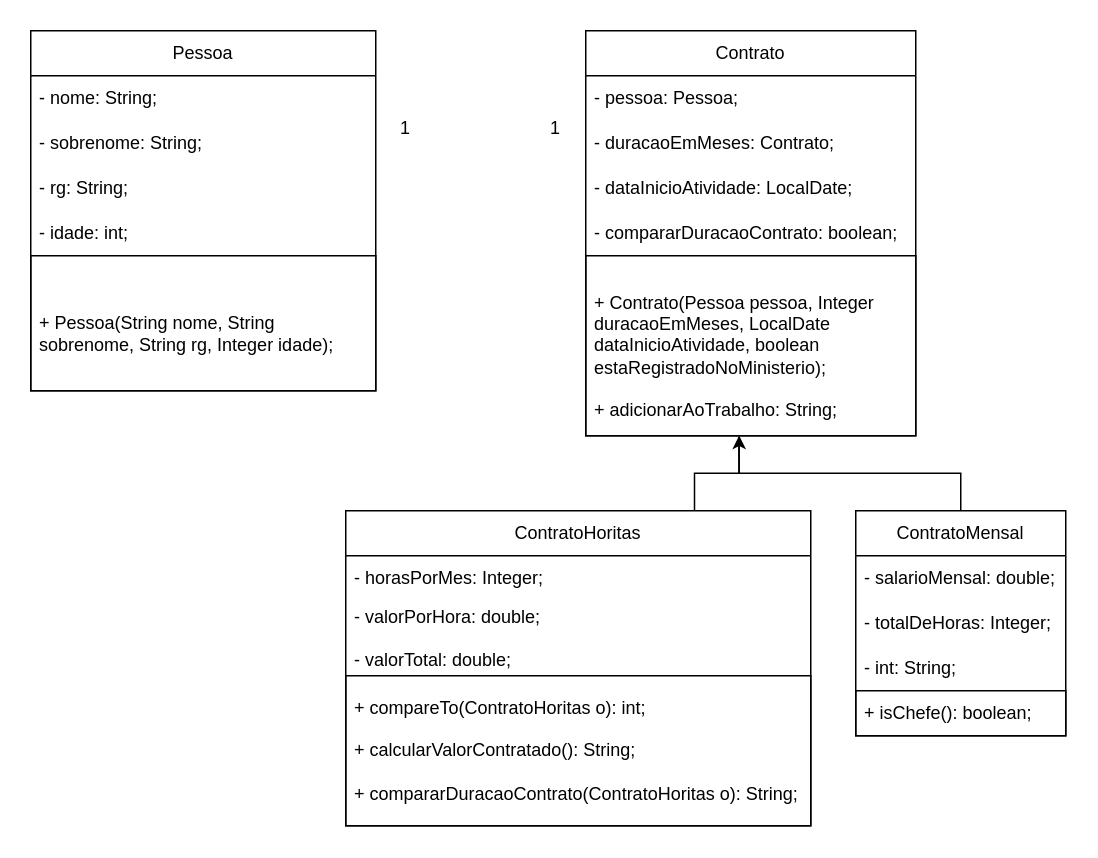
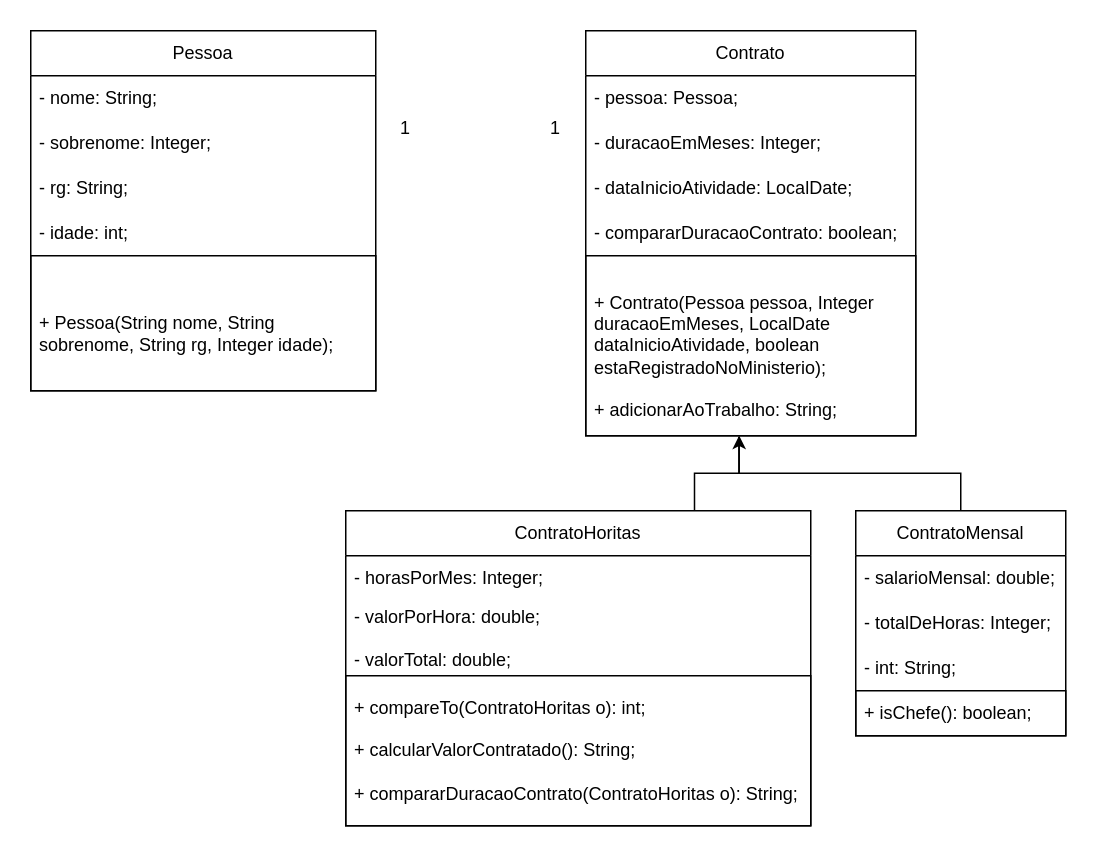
  <mxCell id="0" />
  <mxCell id="1" parent="0" />
  <mxCell id="2" value="Pessoa" style="swimlane;fontStyle=0;childLayout=stackLayout;horizontal=1;startSize=30;horizontalStack=0;resizeParent=1;resizeParentMax=0;resizeLast=0;collapsible=1;marginBottom=0;whiteSpace=wrap;html=1;" vertex="1" parent="1"><mxGeometry x="20" y="20" width="230" height="240" as="geometry" /></mxCell>
  <mxCell id="3" value="- nome: String;" style="text;strokeColor=none;fillColor=none;align=left;verticalAlign=middle;spacingLeft=4;spacingRight=4;overflow=hidden;points=[[0,0.5],[1,0.5]];portConstraint=eastwest;rotatable=0;whiteSpace=wrap;html=1;" vertex="1" parent="2"><mxGeometry y="30" width="230" height="30" as="geometry" /></mxCell>
- <mxCell id="4" value="- sobrenome: String;" style="text;strokeColor=none;fillColor=none;align=left;verticalAlign=middle;spacingLeft=4;spacingRight=4;overflow=hidden;points=[[0,0.5],[1,0.5]];portConstraint=eastwest;rotatable=0;whiteSpace=wrap;html=1;" vertex="1" parent="2"><mxGeometry y="60" width="230" height="30" as="geometry" /></mxCell>
+ <mxCell id="4" value="- sobrenome: Integer;" style="text;strokeColor=none;fillColor=none;align=left;verticalAlign=middle;spacingLeft=4;spacingRight=4;overflow=hidden;points=[[0,0.5],[1,0.5]];portConstraint=eastwest;rotatable=0;whiteSpace=wrap;html=1;" vertex="1" parent="2"><mxGeometry y="60" width="230" height="30" as="geometry" /></mxCell>
  <mxCell id="5" value="- rg: String;" style="text;strokeColor=none;fillColor=none;align=left;verticalAlign=middle;spacingLeft=4;spacingRight=4;overflow=hidden;points=[[0,0.5],[1,0.5]];portConstraint=eastwest;rotatable=0;whiteSpace=wrap;html=1;" vertex="1" parent="2"><mxGeometry y="90" width="230" height="30" as="geometry" /></mxCell>
  <mxCell id="6" value="- idade: int;" style="text;strokeColor=none;fillColor=none;align=left;verticalAlign=middle;spacingLeft=4;spacingRight=4;overflow=hidden;points=[[0,0.5],[1,0.5]];portConstraint=eastwest;rotatable=0;whiteSpace=wrap;html=1;" vertex="1" parent="2"><mxGeometry y="120" width="230" height="30" as="geometry" /></mxCell>
  <mxCell id="7" value="&lt;br&gt;+ Pessoa(String nome, String sobrenome, String rg, Integer idade);&lt;br&gt;" style="text;strokeColor=default;fillColor=none;align=left;verticalAlign=middle;spacingLeft=4;spacingRight=4;overflow=hidden;points=[[0,0.5],[1,0.5]];portConstraint=eastwest;rotatable=0;whiteSpace=wrap;html=1;" vertex="1" parent="2"><mxGeometry y="150" width="230" height="90" as="geometry" /></mxCell>
  <mxCell id="8" value="Contrato" style="swimlane;fontStyle=0;childLayout=stackLayout;horizontal=1;startSize=30;horizontalStack=0;resizeParent=1;resizeParentMax=0;resizeLast=0;collapsible=1;marginBottom=0;whiteSpace=wrap;html=1;" vertex="1" parent="1"><mxGeometry x="390" y="20" width="220" height="270" as="geometry" /></mxCell>
  <mxCell id="9" value="- pessoa: Pessoa;" style="text;strokeColor=none;fillColor=none;align=left;verticalAlign=middle;spacingLeft=4;spacingRight=4;overflow=hidden;points=[[0,0.5],[1,0.5]];portConstraint=eastwest;rotatable=0;whiteSpace=wrap;html=1;" vertex="1" parent="8"><mxGeometry y="30" width="220" height="30" as="geometry" /></mxCell>
- <mxCell id="10" value="- duracaoEmMeses: Contrato;" style="text;strokeColor=none;fillColor=none;align=left;verticalAlign=middle;spacingLeft=4;spacingRight=4;overflow=hidden;points=[[0,0.5],[1,0.5]];portConstraint=eastwest;rotatable=0;whiteSpace=wrap;html=1;" vertex="1" parent="8"><mxGeometry y="60" width="220" height="30" as="geometry" /></mxCell>
+ <mxCell id="10" value="- duracaoEmMeses: Integer;" style="text;strokeColor=none;fillColor=none;align=left;verticalAlign=middle;spacingLeft=4;spacingRight=4;overflow=hidden;points=[[0,0.5],[1,0.5]];portConstraint=eastwest;rotatable=0;whiteSpace=wrap;html=1;" vertex="1" parent="8"><mxGeometry y="60" width="220" height="30" as="geometry" /></mxCell>
  <mxCell id="11" value="- dataInicioAtividade: LocalDate;" style="text;strokeColor=none;fillColor=none;align=left;verticalAlign=middle;spacingLeft=4;spacingRight=4;overflow=hidden;points=[[0,0.5],[1,0.5]];portConstraint=eastwest;rotatable=0;whiteSpace=wrap;html=1;" vertex="1" parent="8"><mxGeometry y="90" width="220" height="30" as="geometry" /></mxCell>
  <mxCell id="12" value="- compararDuracaoContrato: boolean;" style="text;strokeColor=none;fillColor=none;align=left;verticalAlign=middle;spacingLeft=4;spacingRight=4;overflow=hidden;points=[[0,0.5],[1,0.5]];portConstraint=eastwest;rotatable=0;whiteSpace=wrap;html=1;" vertex="1" parent="8"><mxGeometry y="120" width="220" height="30" as="geometry" /></mxCell>
  <mxCell id="13" value="&lt;br&gt;+ Contrato(Pessoa pessoa, Integer duracaoEmMeses, LocalDate dataInicioAtividade, boolean estaRegistradoNoMinisterio);&lt;br&gt;&lt;br&gt;+ adicionarAoTrabalho: String;" style="text;strokeColor=default;fillColor=none;align=left;verticalAlign=middle;spacingLeft=4;spacingRight=4;overflow=hidden;points=[[0,0.5],[1,0.5]];portConstraint=eastwest;rotatable=0;whiteSpace=wrap;html=1;" vertex="1" parent="8"><mxGeometry y="150" width="220" height="120" as="geometry" /></mxCell>
  <mxCell id="14" value="1" style="text;html=1;strokeColor=none;fillColor=none;align=center;verticalAlign=middle;whiteSpace=wrap;rounded=0;" vertex="1" parent="1"><mxGeometry x="240" y="70" width="60" height="30" as="geometry" /></mxCell>
  <mxCell id="15" value="1" style="text;html=1;strokeColor=none;fillColor=none;align=center;verticalAlign=middle;whiteSpace=wrap;rounded=0;" vertex="1" parent="1"><mxGeometry x="340" y="70" width="60" height="30" as="geometry" /></mxCell>
  <mxCell id="16" style="edgeStyle=orthogonalEdgeStyle;rounded=0;orthogonalLoop=1;jettySize=auto;html=1;exitX=0.75;exitY=0;exitDx=0;exitDy=0;entryX=0.465;entryY=0.999;entryDx=0;entryDy=0;entryPerimeter=0;" edge="1" parent="1" source="17" target="13"><mxGeometry relative="1" as="geometry" /></mxCell>
  <mxCell id="17" value="ContratoHoritas" style="swimlane;fontStyle=0;childLayout=stackLayout;horizontal=1;startSize=30;horizontalStack=0;resizeParent=1;resizeParentMax=0;resizeLast=0;collapsible=1;marginBottom=0;whiteSpace=wrap;html=1;" vertex="1" parent="1"><mxGeometry x="230" y="340" width="310" height="210" as="geometry" /></mxCell>
  <mxCell id="18" value="- horasPorMes: Integer;" style="text;strokeColor=none;fillColor=none;align=left;verticalAlign=middle;spacingLeft=4;spacingRight=4;overflow=hidden;points=[[0,0.5],[1,0.5]];portConstraint=eastwest;rotatable=0;whiteSpace=wrap;html=1;" vertex="1" parent="17"><mxGeometry y="30" width="310" height="30" as="geometry" /></mxCell>
  <mxCell id="19" value="- valorPorHora: double;&lt;br&gt;&lt;br&gt;- valorTotal: double;&lt;br&gt;" style="text;strokeColor=none;fillColor=none;align=left;verticalAlign=middle;spacingLeft=4;spacingRight=4;overflow=hidden;points=[[0,0.5],[1,0.5]];portConstraint=eastwest;rotatable=0;whiteSpace=wrap;html=1;" vertex="1" parent="17"><mxGeometry y="60" width="310" height="50" as="geometry" /></mxCell>
  <mxCell id="20" value="" style="text;strokeColor=none;fillColor=none;align=left;verticalAlign=middle;spacingLeft=4;spacingRight=4;overflow=hidden;points=[[0,0.5],[1,0.5]];portConstraint=eastwest;rotatable=0;whiteSpace=wrap;html=1;" vertex="1" parent="17"><mxGeometry y="110" width="310" as="geometry" /></mxCell>
  <mxCell id="21" value="+ compareTo(ContratoHoritas o): int;&lt;br&gt;&lt;br&gt;+ calcularValorContratado(): String;&lt;br&gt;&lt;br&gt;+ compararDuracaoContrato(ContratoHoritas o): String;" style="text;strokeColor=default;fillColor=none;align=left;verticalAlign=middle;spacingLeft=4;spacingRight=4;overflow=hidden;points=[[0,0.5],[1,0.5]];portConstraint=eastwest;rotatable=0;whiteSpace=wrap;html=1;" vertex="1" parent="17"><mxGeometry y="110" width="310" height="100" as="geometry" /></mxCell>
  <mxCell id="22" style="edgeStyle=orthogonalEdgeStyle;rounded=0;orthogonalLoop=1;jettySize=auto;html=1;exitX=0.5;exitY=0;exitDx=0;exitDy=0;entryX=0.464;entryY=1.007;entryDx=0;entryDy=0;entryPerimeter=0;endArrow=none;endFill=0;" edge="1" parent="1" source="23" target="13"><mxGeometry relative="1" as="geometry" /></mxCell>
  <mxCell id="23" value="ContratoMensal" style="swimlane;fontStyle=0;childLayout=stackLayout;horizontal=1;startSize=30;horizontalStack=0;resizeParent=1;resizeParentMax=0;resizeLast=0;collapsible=1;marginBottom=0;whiteSpace=wrap;html=1;" vertex="1" parent="1"><mxGeometry x="570" y="340" width="140" height="150" as="geometry" /></mxCell>
  <mxCell id="24" value="- salarioMensal: double;" style="text;strokeColor=none;fillColor=none;align=left;verticalAlign=middle;spacingLeft=4;spacingRight=4;overflow=hidden;points=[[0,0.5],[1,0.5]];portConstraint=eastwest;rotatable=0;whiteSpace=wrap;html=1;" vertex="1" parent="23"><mxGeometry y="30" width="140" height="30" as="geometry" /></mxCell>
  <mxCell id="25" value="- totalDeHoras: Integer;" style="text;strokeColor=none;fillColor=none;align=left;verticalAlign=middle;spacingLeft=4;spacingRight=4;overflow=hidden;points=[[0,0.5],[1,0.5]];portConstraint=eastwest;rotatable=0;whiteSpace=wrap;html=1;" vertex="1" parent="23"><mxGeometry y="60" width="140" height="30" as="geometry" /></mxCell>
  <mxCell id="26" value="- int: String;" style="text;strokeColor=none;fillColor=none;align=left;verticalAlign=middle;spacingLeft=4;spacingRight=4;overflow=hidden;points=[[0,0.5],[1,0.5]];portConstraint=eastwest;rotatable=0;whiteSpace=wrap;html=1;" vertex="1" parent="23"><mxGeometry y="90" width="140" height="30" as="geometry" /></mxCell>
  <mxCell id="27" value="+ isChefe(): boolean;" style="text;strokeColor=default;fillColor=none;align=left;verticalAlign=middle;spacingLeft=4;spacingRight=4;overflow=hidden;points=[[0,0.5],[1,0.5]];portConstraint=eastwest;rotatable=0;whiteSpace=wrap;html=1;" vertex="1" parent="23"><mxGeometry y="120" width="140" height="30" as="geometry" /></mxCell>
